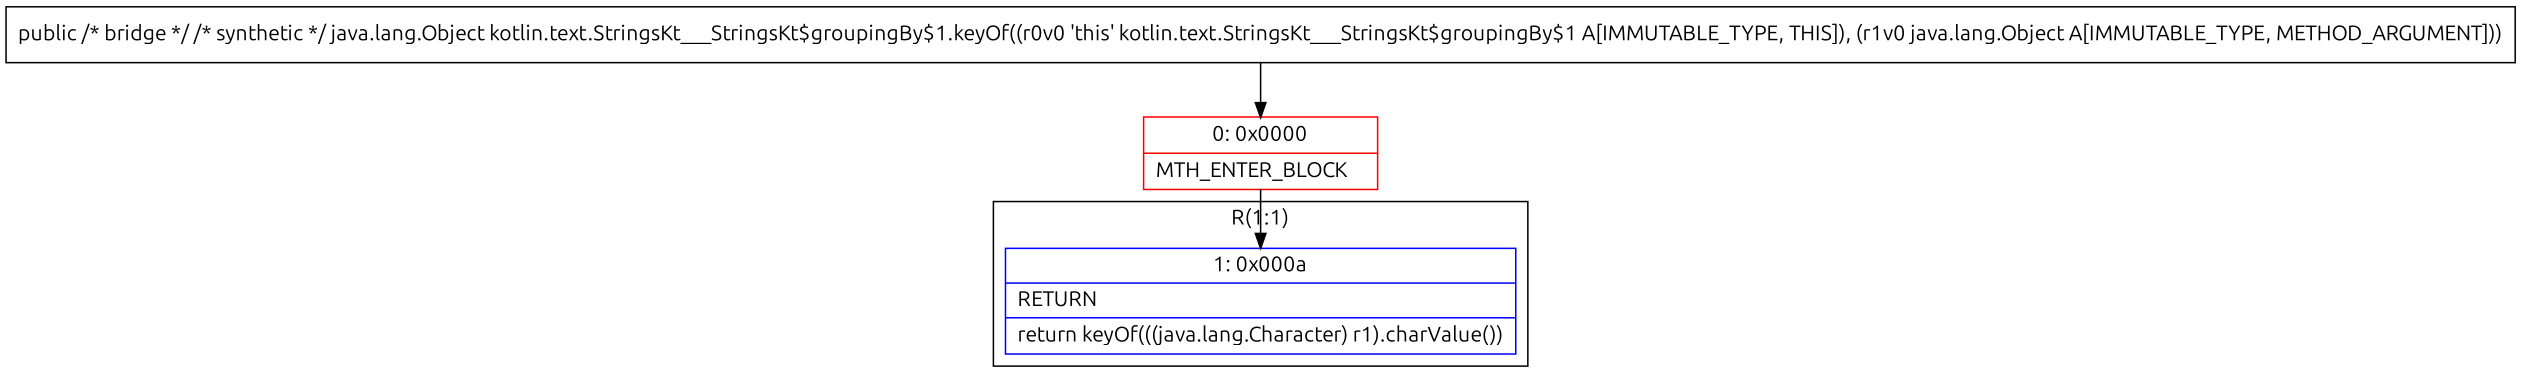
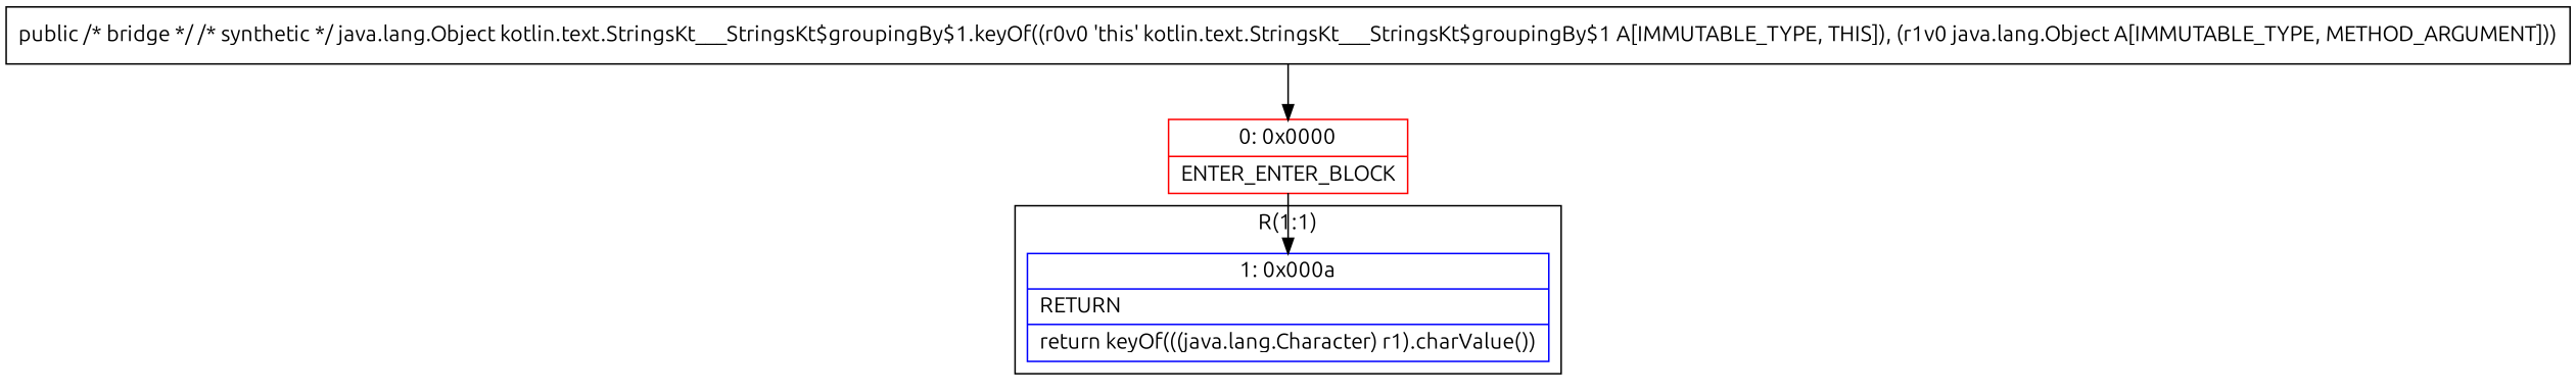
  digraph {
    fontname=Ubuntu
    node [shape=record fontname=Ubuntu]
    edge [fontname=Ubuntu]
    n1 [color=blue label="{1\:\ 0x000a|RETURN\l|return keyOf(((java.lang.Character) r1).charValue())\l}"]
-   n2 [color=red label="{0\:\ 0x0000|MTH_ENTER_BLOCK\l}"]
+   n2 [color=red label="{0\:\ 0x0000|ENTER_ENTER_BLOCK\l}"]
    n3 [label="{public \/* bridge *\/ \/* synthetic *\/ java.lang.Object kotlin.text.StringsKt___StringsKt$groupingBy$1.keyOf((r0v0 'this' kotlin.text.StringsKt___StringsKt$groupingBy$1 A[IMMUTABLE_TYPE, THIS]), (r1v0 java.lang.Object A[IMMUTABLE_TYPE, METHOD_ARGUMENT])) }"]
    subgraph cluster_1 {
      label="R(1:1)"
      n1
    }
    n2 -> n1
    n3 -> n2
  }
